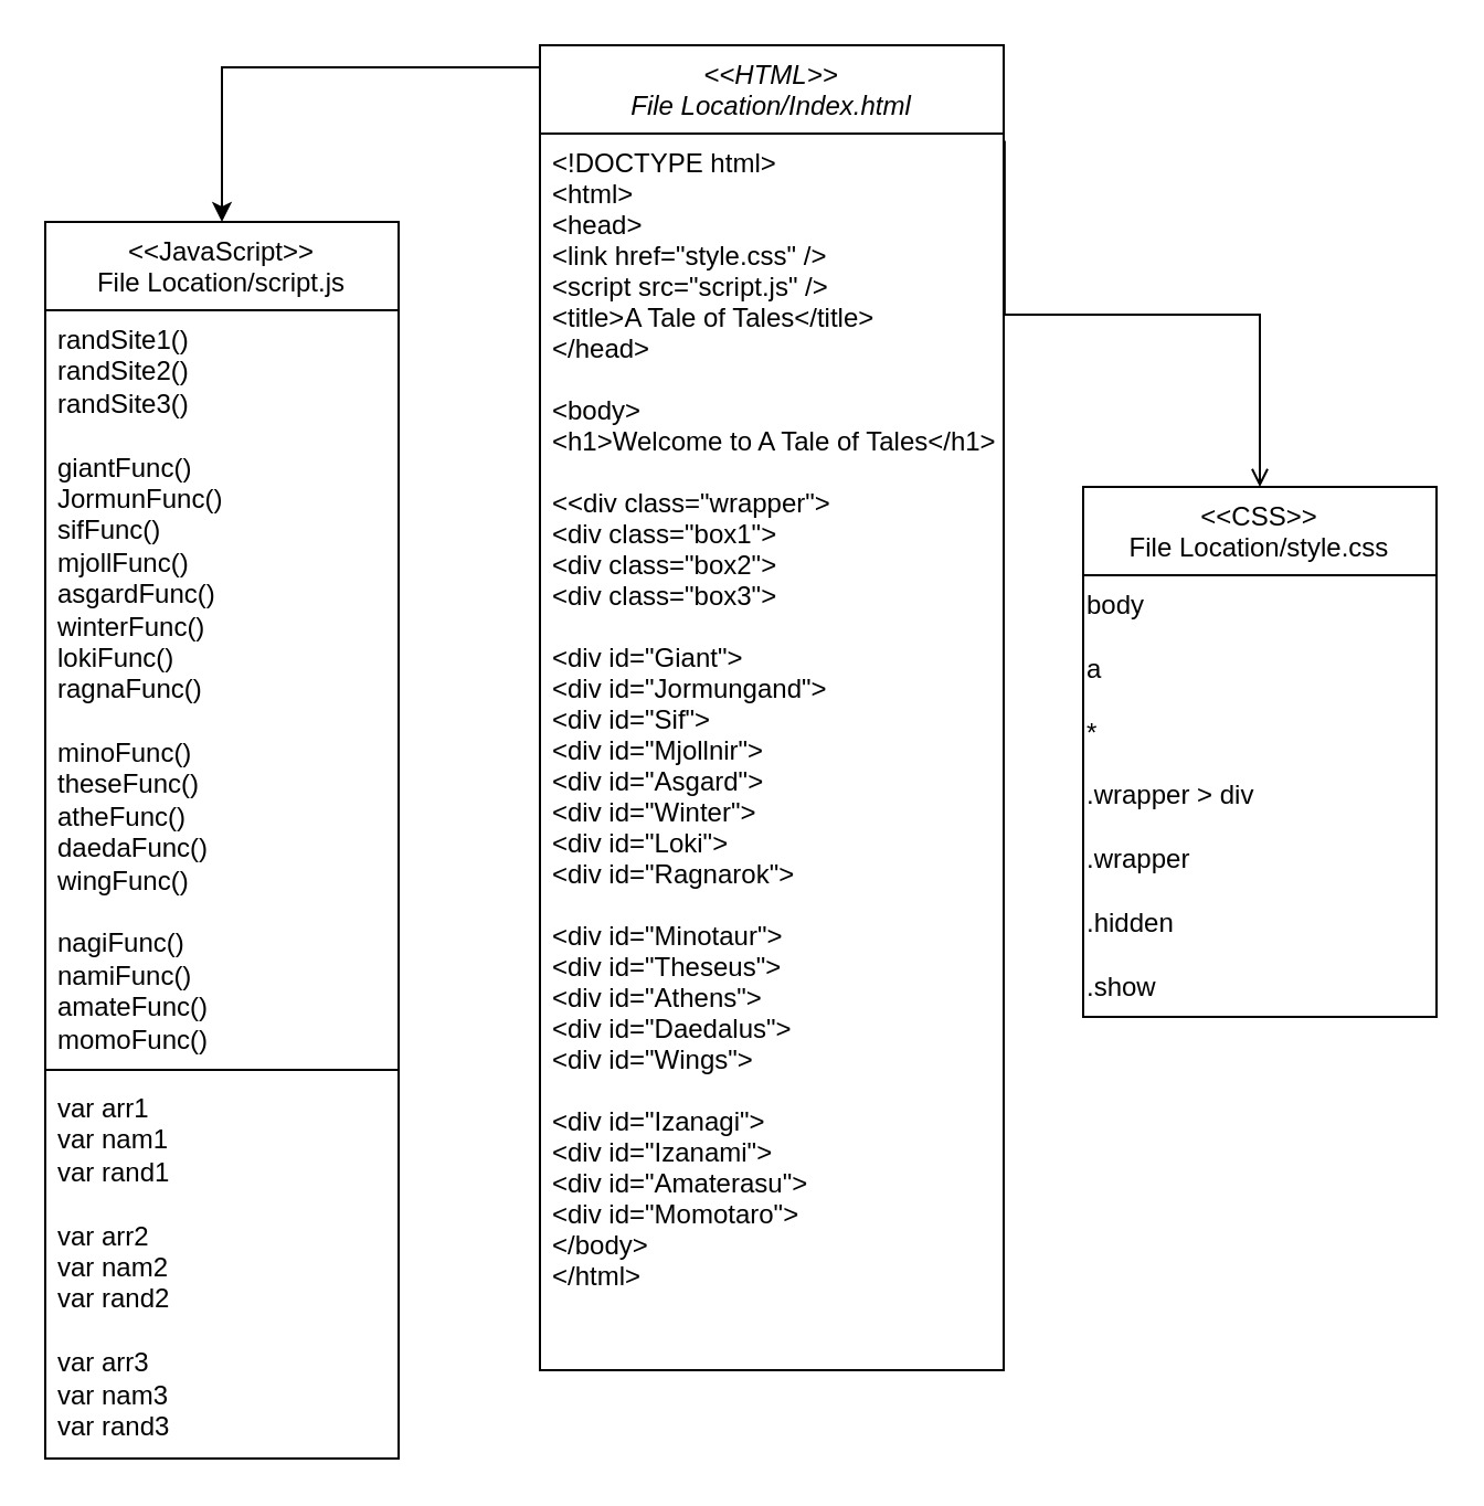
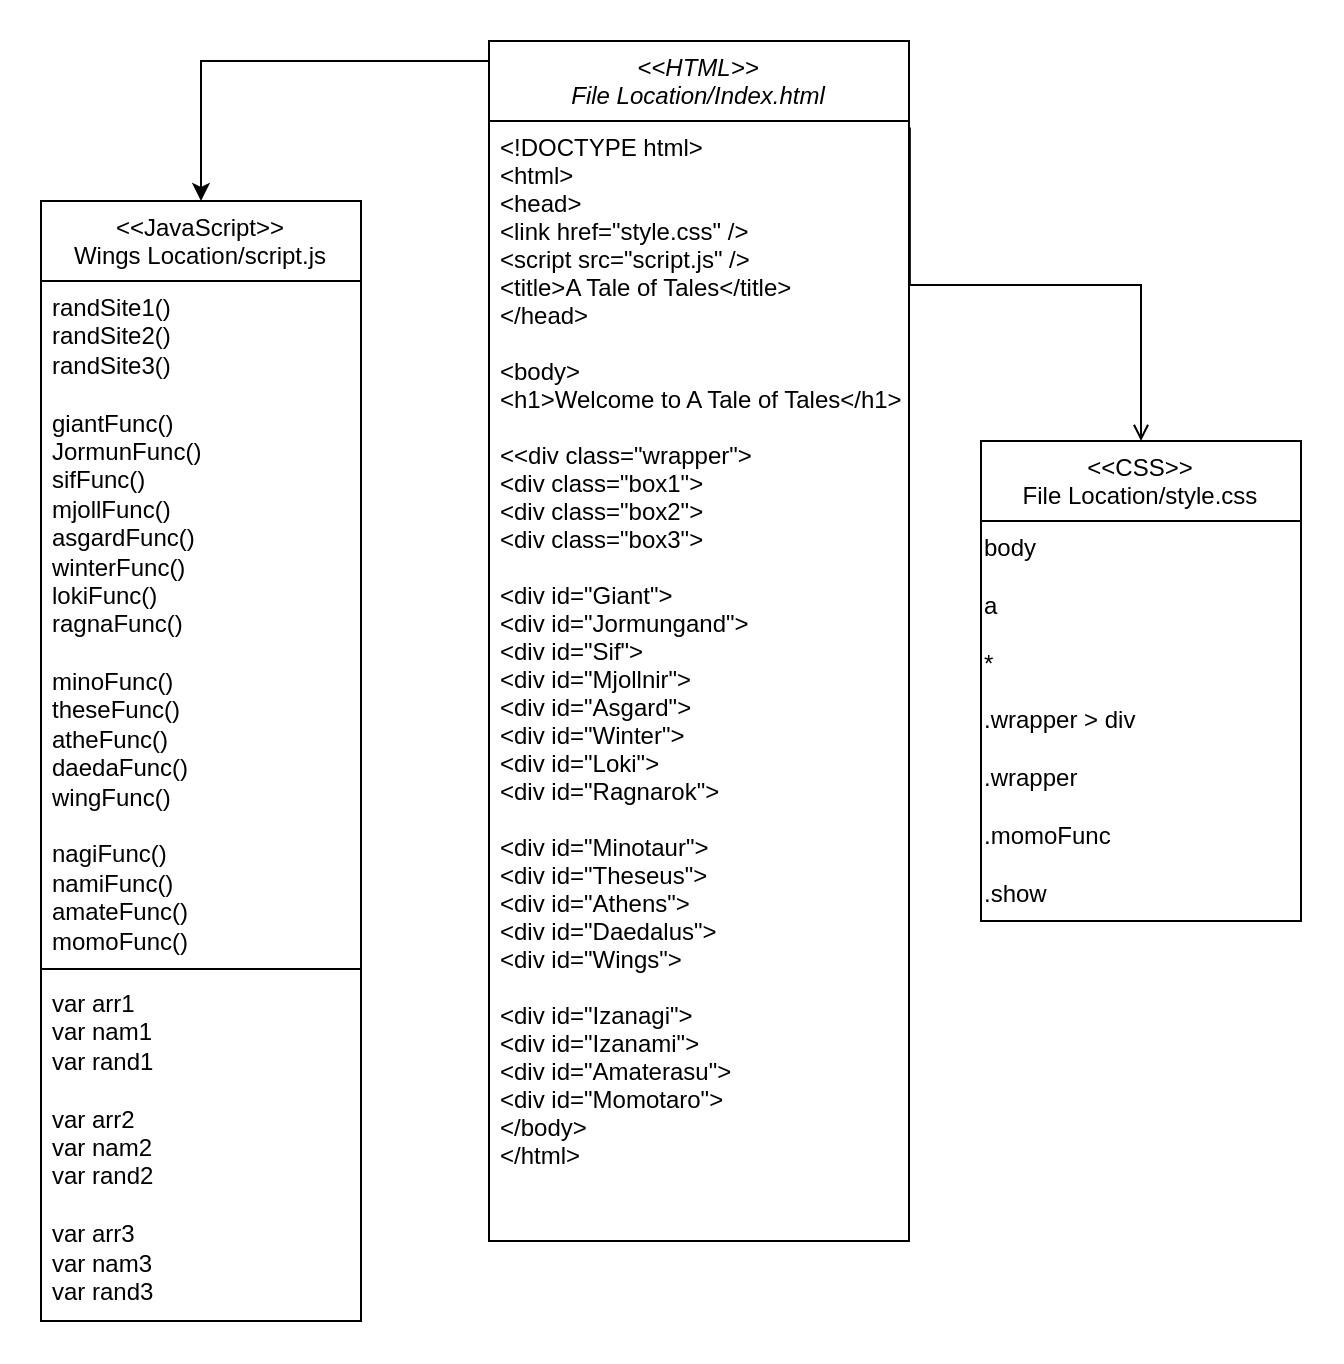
  <mxCell id="0" />
  <mxCell id="1" parent="0" />
  <mxCell id="2" value="&lt;&lt;HTML&gt;&gt;&#10;File Location/Index.html" style="swimlane;fontStyle=2;align=center;verticalAlign=top;childLayout=stackLayout;horizontal=1;startSize=40;horizontalStack=0;resizeParent=1;resizeLast=0;collapsible=1;marginBottom=0;rounded=0;shadow=0;strokeWidth=1;" parent="1" vertex="1"><mxGeometry x="244" y="20" width="210" height="600" as="geometry"><mxRectangle x="230" y="140" width="160" height="26" as="alternateBounds" /></mxGeometry></mxCell>
  <mxCell id="3" value="&lt;!DOCTYPE html&gt;&#10;&lt;html&gt;&#10;&lt;head&gt;&#10;&lt;link href=&quot;style.css&quot; /&gt;&#10;&lt;script src=&quot;script.js&quot; /&gt;&#10;&lt;title&gt;A Tale of Tales&lt;/title&gt;&#10;&lt;/head&gt;&#10;&#10;&lt;body&gt;&#10;&lt;h1&gt;Welcome to A Tale of Tales&lt;/h1&gt;&#10;&#10;&lt;&lt;div class=&quot;wrapper&quot;&gt;&#10;&lt;div class=&quot;box1&quot;&gt;&#10;&lt;div class=&quot;box2&quot;&gt;&#10;&lt;div class=&quot;box3&quot;&gt;&#10;&#10;&lt;div id=&quot;Giant&quot;&gt;&#10;&lt;div id=&quot;Jormungand&quot;&gt;&#10;&lt;div id=&quot;Sif&quot;&gt;&#10;&lt;div id=&quot;Mjollnir&quot;&gt;&#10;&lt;div id=&quot;Asgard&quot;&gt;&#10;&lt;div id=&quot;Winter&quot;&gt;&#10;&lt;div id=&quot;Loki&quot;&gt;&#10;&lt;div id=&quot;Ragnarok&quot;&gt;&#10;&#10;&lt;div id=&quot;Minotaur&quot;&gt;&#10;&lt;div id=&quot;Theseus&quot;&gt;&#10;&lt;div id=&quot;Athens&quot;&gt;&#10;&lt;div id=&quot;Daedalus&quot;&gt;&#10;&lt;div id=&quot;Wings&quot;&gt;&#10;&#10;&lt;div id=&quot;Izanagi&quot;&gt;&#10;&lt;div id=&quot;Izanami&quot;&gt;&#10;&lt;div id=&quot;Amaterasu&quot;&gt;&#10;&lt;div id=&quot;Momotaro&quot;&gt;&#10;&lt;/body&gt;&#10;&lt;/html&gt;" style="text;align=left;verticalAlign=top;spacingLeft=4;spacingRight=4;overflow=hidden;rotatable=0;points=[[0,0.5],[1,0.5]];portConstraint=eastwest;rounded=0;shadow=0;html=0;labelBackgroundColor=none;" parent="2" vertex="1"><mxGeometry y="40" width="210" height="560" as="geometry" /></mxCell>
  <mxCell id="4" value="&lt;&lt;CSS&gt;&gt;&#10;File Location/style.css" style="swimlane;fontStyle=0;align=center;verticalAlign=top;childLayout=stackLayout;horizontal=1;startSize=40;horizontalStack=0;resizeParent=1;resizeLast=0;collapsible=1;marginBottom=0;rounded=0;shadow=0;strokeWidth=1;" parent="1" vertex="1"><mxGeometry x="490" y="220" width="160" height="240" as="geometry"><mxRectangle x="550" y="140" width="160" height="26" as="alternateBounds" /></mxGeometry></mxCell>
- <mxCell id="5" value="body&lt;div&gt;&lt;br&gt;&lt;/div&gt;&lt;div&gt;a&lt;/div&gt;&lt;div&gt;&lt;br&gt;&lt;/div&gt;&lt;div&gt;*&lt;/div&gt;&lt;div&gt;&lt;br&gt;&lt;/div&gt;&lt;div&gt;.wrapper &amp;gt; div&lt;/div&gt;&lt;div&gt;&lt;br&gt;&lt;/div&gt;&lt;div&gt;.wrapper&lt;/div&gt;&lt;div&gt;&lt;br&gt;&lt;/div&gt;&lt;div&gt;.hidden&lt;/div&gt;&lt;div&gt;&lt;br&gt;&lt;/div&gt;&lt;div&gt;.show&lt;/div&gt;" style="text;html=1;align=left;verticalAlign=middle;resizable=0;points=[];autosize=1;strokeColor=none;fillColor=none;" vertex="1" parent="4"><mxGeometry y="40" width="160" height="200" as="geometry" /></mxCell>
+ <mxCell id="5" value="body&lt;div&gt;&lt;br&gt;&lt;/div&gt;&lt;div&gt;a&lt;/div&gt;&lt;div&gt;&lt;br&gt;&lt;/div&gt;&lt;div&gt;*&lt;/div&gt;&lt;div&gt;&lt;br&gt;&lt;/div&gt;&lt;div&gt;.wrapper &amp;gt; div&lt;/div&gt;&lt;div&gt;&lt;br&gt;&lt;/div&gt;&lt;div&gt;.wrapper&lt;/div&gt;&lt;div&gt;&lt;br&gt;&lt;/div&gt;&lt;div&gt;.momoFunc&lt;/div&gt;&lt;div&gt;&lt;br&gt;&lt;/div&gt;&lt;div&gt;.show&lt;/div&gt;" style="text;html=1;align=left;verticalAlign=middle;resizable=0;points=[];autosize=1;strokeColor=none;fillColor=none;" vertex="1" parent="4"><mxGeometry y="40" width="160" height="200" as="geometry" /></mxCell>
  <mxCell id="6" value="" style="endArrow=open;shadow=0;strokeWidth=1;rounded=0;curved=0;endFill=1;edgeStyle=elbowEdgeStyle;elbow=vertical;exitX=1.002;exitY=0.072;exitDx=0;exitDy=0;exitPerimeter=0;" parent="1" source="2" target="4" edge="1"><mxGeometry x="0.5" y="41" relative="1" as="geometry"><mxPoint x="210" y="82" as="sourcePoint" /><mxPoint x="370" y="82" as="targetPoint" /><mxPoint x="-40" y="32" as="offset" /></mxGeometry></mxCell>
- <mxCell id="7" value="&lt;span style=&quot;font-weight: normal;&quot;&gt;&amp;lt;&amp;lt;JavaScript&amp;gt;&amp;gt;&lt;/span&gt;&lt;div&gt;&lt;span style=&quot;font-weight: normal;&quot;&gt;File Location/script.js&lt;/span&gt;&lt;/div&gt;" style="swimlane;fontStyle=1;align=center;verticalAlign=top;childLayout=stackLayout;horizontal=1;startSize=40;horizontalStack=0;resizeParent=1;resizeParentMax=0;resizeLast=0;collapsible=1;marginBottom=0;whiteSpace=wrap;html=1;" vertex="1" parent="1"><mxGeometry x="20" y="100" width="160" height="560" as="geometry" /></mxCell>
+ <mxCell id="7" value="&lt;span style=&quot;font-weight: normal;&quot;&gt;&amp;lt;&amp;lt;JavaScript&amp;gt;&amp;gt;&lt;/span&gt;&lt;div&gt;&lt;span style=&quot;font-weight: normal;&quot;&gt;Wings Location/script.js&lt;/span&gt;&lt;/div&gt;" style="swimlane;fontStyle=1;align=center;verticalAlign=top;childLayout=stackLayout;horizontal=1;startSize=40;horizontalStack=0;resizeParent=1;resizeParentMax=0;resizeLast=0;collapsible=1;marginBottom=0;whiteSpace=wrap;html=1;" vertex="1" parent="1"><mxGeometry x="20" y="100" width="160" height="560" as="geometry" /></mxCell>
  <mxCell id="8" value="randSite1()&lt;div&gt;randSite2()&lt;/div&gt;&lt;div&gt;randSite3()&lt;/div&gt;&lt;div&gt;&lt;br&gt;&lt;/div&gt;&lt;div&gt;giantFunc()&lt;/div&gt;&lt;div&gt;JormunFunc()&lt;/div&gt;&lt;div&gt;sifFunc()&lt;/div&gt;&lt;div&gt;mjollFunc()&lt;/div&gt;&lt;div&gt;asgardFunc()&lt;/div&gt;&lt;div&gt;winterFunc()&lt;/div&gt;&lt;div&gt;lokiFunc()&lt;/div&gt;&lt;div&gt;ragnaFunc()&lt;/div&gt;&lt;div&gt;&lt;br&gt;&lt;/div&gt;&lt;div&gt;minoFunc()&lt;/div&gt;&lt;div&gt;theseFunc()&lt;/div&gt;&lt;div&gt;atheFunc()&lt;/div&gt;&lt;div&gt;daedaFunc()&lt;/div&gt;&lt;div&gt;wingFunc()&lt;/div&gt;&lt;div&gt;&lt;br&gt;&lt;/div&gt;&lt;div&gt;nagiFunc()&lt;/div&gt;&lt;div&gt;namiFunc()&lt;/div&gt;&lt;div&gt;amateFunc()&lt;/div&gt;&lt;div&gt;momoFunc()&lt;/div&gt;" style="text;strokeColor=none;fillColor=none;align=left;verticalAlign=top;spacingLeft=4;spacingRight=4;overflow=hidden;rotatable=0;points=[[0,0.5],[1,0.5]];portConstraint=eastwest;whiteSpace=wrap;html=1;" vertex="1" parent="7"><mxGeometry y="40" width="160" height="340" as="geometry" /></mxCell>
  <mxCell id="9" value="" style="line;strokeWidth=1;fillColor=none;align=left;verticalAlign=middle;spacingTop=-1;spacingLeft=3;spacingRight=3;rotatable=0;labelPosition=right;points=[];portConstraint=eastwest;strokeColor=inherit;" vertex="1" parent="7"><mxGeometry y="380" width="160" height="8" as="geometry" /></mxCell>
  <mxCell id="10" value="var arr1&lt;div&gt;var nam1&lt;/div&gt;&lt;div&gt;var rand1&lt;/div&gt;&lt;div&gt;&lt;br&gt;&lt;/div&gt;&lt;div&gt;var arr2&lt;/div&gt;&lt;div&gt;var nam2&lt;/div&gt;&lt;div&gt;var rand2&lt;/div&gt;&lt;div&gt;&lt;br&gt;&lt;/div&gt;&lt;div&gt;var arr3&lt;/div&gt;&lt;div&gt;var nam3&lt;/div&gt;&lt;div&gt;var rand3&lt;/div&gt;" style="text;strokeColor=none;fillColor=none;align=left;verticalAlign=top;spacingLeft=4;spacingRight=4;overflow=hidden;rotatable=0;points=[[0,0.5],[1,0.5]];portConstraint=eastwest;whiteSpace=wrap;html=1;" vertex="1" parent="7"><mxGeometry y="388" width="160" height="172" as="geometry" /></mxCell>
  <mxCell id="11" value="" style="endArrow=classic;html=1;rounded=0;exitX=0;exitY=0;exitDx=0;exitDy=0;" edge="1" parent="1"><mxGeometry width="50" height="50" relative="1" as="geometry"><mxPoint x="244" y="30" as="sourcePoint" /><mxPoint x="100" y="100" as="targetPoint" /><Array as="points"><mxPoint x="100" y="30" /></Array></mxGeometry></mxCell>
